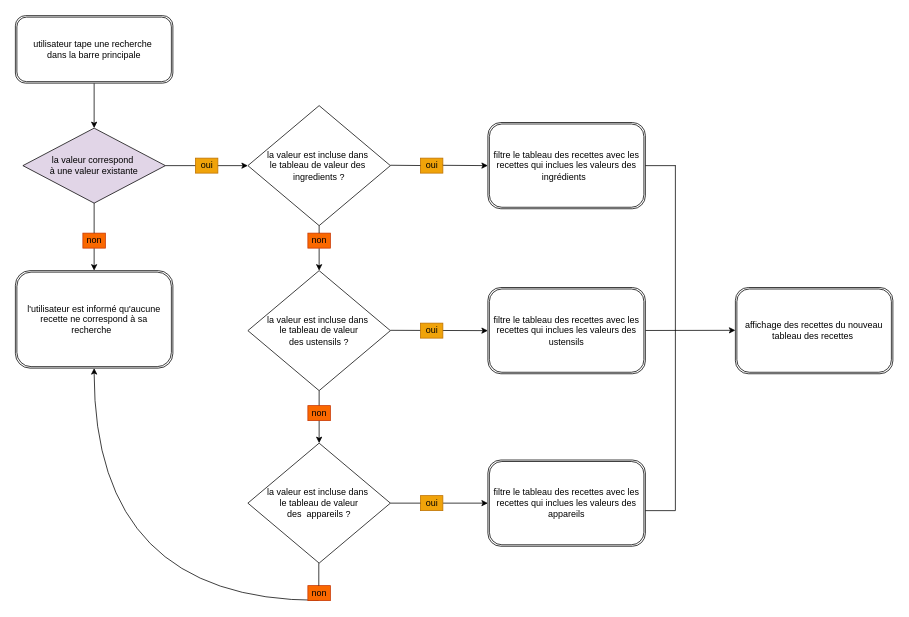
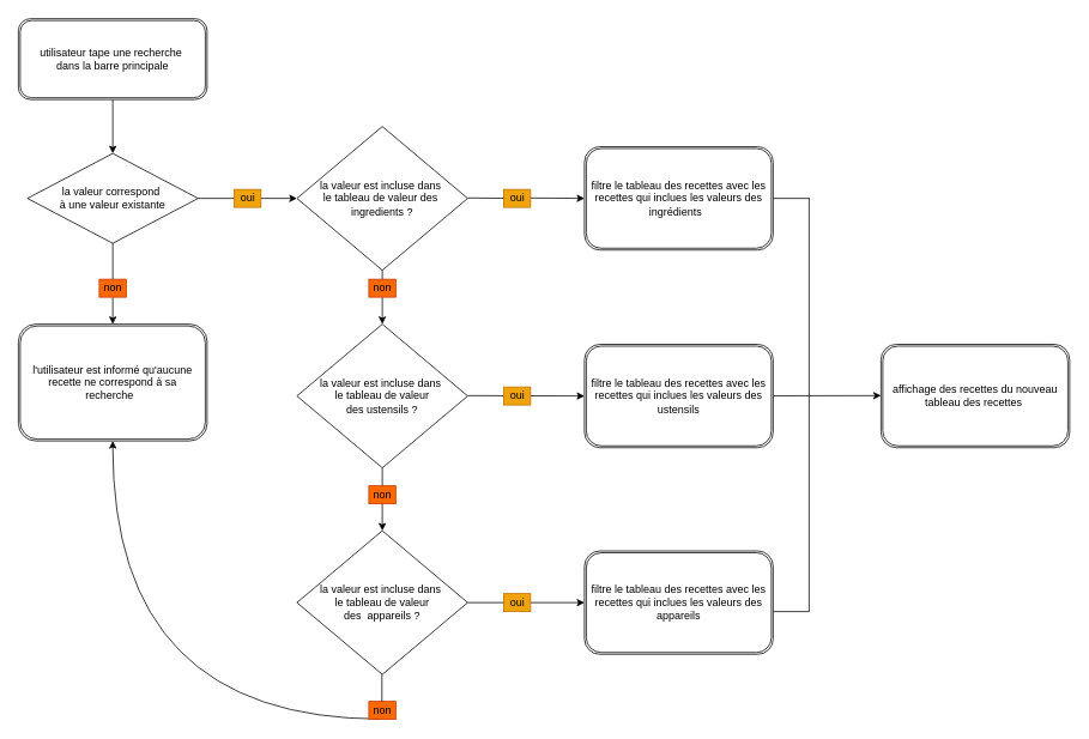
  <mxCell id="0" />
  <mxCell id="1" parent="0" />
  <mxCell id="2" style="edgeStyle=none;html=1;exitX=0.5;exitY=1;exitDx=0;exitDy=0;entryX=0.5;entryY=0;entryDx=0;entryDy=0;" parent="1" source="3" target="6" edge="1"><mxGeometry relative="1" as="geometry" /></mxCell>
  <mxCell id="3" value="utilisateur tape une recherche&amp;nbsp; &lt;br&gt;dans la barre principale" style="shape=ext;double=1;rounded=1;whiteSpace=wrap;html=1;" parent="1" vertex="1"><mxGeometry x="20" y="20" width="210" height="90" as="geometry" /></mxCell>
  <mxCell id="4" style="edgeStyle=none;html=1;" parent="1" source="6" edge="1"><mxGeometry relative="1" as="geometry"><mxPoint x="330" y="220" as="targetPoint" /><Array as="points"><mxPoint x="280" y="220" /></Array></mxGeometry></mxCell>
  <mxCell id="5" style="edgeStyle=none;html=1;startArrow=none;entryX=0.5;entryY=0;entryDx=0;entryDy=0;" parent="1" source="11" edge="1" target="15"><mxGeometry relative="1" as="geometry"><mxPoint x="125" y="350" as="targetPoint" /></mxGeometry></mxCell>
- <mxCell id="6" value="la valeur correspond&amp;nbsp;&lt;br&gt;à une valeur existante" style="rhombus;whiteSpace=wrap;html=1;rotation=0;fillColor=#e1d5e7;" parent="1" vertex="1"><mxGeometry x="30" y="170" width="190" height="100" as="geometry" /></mxCell>
+ <mxCell id="6" value="la valeur correspond&amp;nbsp;&lt;br&gt;à une valeur existante" style="rhombus;whiteSpace=wrap;html=1;rotation=0;" parent="1" vertex="1"><mxGeometry x="30" y="170" width="190" height="100" as="geometry" /></mxCell>
  <mxCell id="7" value="oui" style="text;html=1;align=center;verticalAlign=middle;resizable=0;points=[];autosize=1;strokeColor=#BD7000;fillColor=#f0a30a;sketch=0;shadow=0;fontColor=#000000;" parent="1" vertex="1"><mxGeometry x="260" y="210" width="30" height="20" as="geometry" /></mxCell>
  <mxCell id="8" style="edgeStyle=none;html=1;entryX=0.5;entryY=0;entryDx=0;entryDy=0;startArrow=none;" edge="1" parent="1" source="31" target="28"><mxGeometry relative="1" as="geometry" /></mxCell>
  <mxCell id="9" value="la valeur est incluse dans&amp;nbsp;&lt;br&gt;le tableau de valeur des&amp;nbsp; ingredients ?" style="rhombus;whiteSpace=wrap;html=1;rotation=0;" parent="1" vertex="1"><mxGeometry x="330" y="140" width="190" height="160" as="geometry" /></mxCell>
  <mxCell id="10" style="edgeStyle=orthogonalEdgeStyle;html=1;endSize=6;targetPerimeterSpacing=0;strokeColor=default;strokeWidth=1;curved=1;startArrow=none;exitX=0.474;exitY=0.981;exitDx=0;exitDy=0;exitPerimeter=0;entryX=0.5;entryY=1;entryDx=0;entryDy=0;" parent="1" source="13" target="15" edge="1"><mxGeometry relative="1" as="geometry"><mxPoint x="120" y="560" as="targetPoint" /><Array as="points"><mxPoint x="125" y="800" /></Array></mxGeometry></mxCell>
  <mxCell id="11" value="non" style="text;html=1;align=center;verticalAlign=middle;resizable=0;points=[];autosize=1;strokeColor=#C73500;fillColor=#fa6800;sketch=0;shadow=0;fontColor=#000000;" parent="1" vertex="1"><mxGeometry x="110" y="310" width="30" height="20" as="geometry" /></mxCell>
  <mxCell id="12" value="" style="edgeStyle=none;html=1;endArrow=none;" parent="1" source="6" target="11" edge="1"><mxGeometry relative="1" as="geometry"><mxPoint x="125" y="350" as="targetPoint" /><mxPoint x="125" y="270" as="sourcePoint" /></mxGeometry></mxCell>
  <mxCell id="13" value="non" style="text;html=1;align=center;verticalAlign=middle;resizable=0;points=[];autosize=1;strokeColor=#C73500;fillColor=#fa6800;sketch=0;shadow=0;fontColor=#000000;" parent="1" vertex="1"><mxGeometry x="410" y="780" width="30" height="20" as="geometry" /></mxCell>
  <mxCell id="14" value="" style="edgeStyle=none;html=1;entryX=0.5;entryY=0;entryDx=0;entryDy=0;endArrow=none;" parent="1" edge="1"><mxGeometry relative="1" as="geometry"><mxPoint x="424.58" y="750" as="sourcePoint" /><mxPoint x="424.58" y="780" as="targetPoint" /></mxGeometry></mxCell>
  <mxCell id="15" value="l'utilisateur est informé qu'aucune recette ne correspond à sa recherche&amp;nbsp;&amp;nbsp;" style="shape=ext;double=1;rounded=1;whiteSpace=wrap;html=1;" parent="1" vertex="1"><mxGeometry x="20" y="360" width="210" height="130" as="geometry" /></mxCell>
  <mxCell id="16" style="edgeStyle=none;html=1;startArrow=none;entryX=0;entryY=0.5;entryDx=0;entryDy=0;" parent="1" edge="1" target="36" source="33"><mxGeometry relative="1" as="geometry"><mxPoint x="630" y="219.5" as="targetPoint" /><mxPoint x="520" y="219.5" as="sourcePoint" /><Array as="points"><mxPoint x="580" y="219.5" /></Array></mxGeometry></mxCell>
  <mxCell id="17" style="edgeStyle=none;html=1;entryX=0;entryY=0.5;entryDx=0;entryDy=0;" parent="1" edge="1"><mxGeometry relative="1" as="geometry"><mxPoint x="650" y="440" as="targetPoint" /><mxPoint x="520" y="439.6" as="sourcePoint" /><Array as="points" /></mxGeometry></mxCell>
  <mxCell id="18" style="edgeStyle=none;html=1;startArrow=none;" parent="1" source="20" edge="1" target="23"><mxGeometry relative="1" as="geometry"><mxPoint x="630" y="670" as="targetPoint" /><mxPoint x="520" y="579.5" as="sourcePoint" /><Array as="points" /></mxGeometry></mxCell>
  <mxCell id="19" value="oui" style="text;html=1;align=center;verticalAlign=middle;resizable=0;points=[];autosize=1;strokeColor=#BD7000;fillColor=#f0a30a;sketch=0;shadow=0;fontColor=#000000;" parent="1" vertex="1"><mxGeometry x="560" y="430" width="30" height="20" as="geometry" /></mxCell>
  <mxCell id="20" value="oui" style="text;html=1;align=center;verticalAlign=middle;resizable=0;points=[];autosize=1;strokeColor=#BD7000;fillColor=#f0a30a;sketch=0;shadow=0;fontColor=#000000;" parent="1" vertex="1"><mxGeometry x="560" y="660" width="30" height="20" as="geometry" /></mxCell>
  <mxCell id="21" value="" style="edgeStyle=none;html=1;endArrow=none;exitX=1;exitY=0.5;exitDx=0;exitDy=0;" parent="1" target="20" edge="1" source="29"><mxGeometry relative="1" as="geometry"><mxPoint x="630" y="579.5" as="targetPoint" /><mxPoint x="520" y="579.5" as="sourcePoint" /><Array as="points" /></mxGeometry></mxCell>
  <mxCell id="22" style="edgeStyle=none;rounded=0;html=1;exitX=1;exitY=0.5;exitDx=0;exitDy=0;endSize=0;sourcePerimeterSpacing=0;targetPerimeterSpacing=0;strokeColor=default;strokeWidth=1;startSize=6;endArrow=none;endFill=0;" parent="1" edge="1"><mxGeometry relative="1" as="geometry"><mxPoint x="900" y="220" as="targetPoint" /><mxPoint x="840" y="220" as="sourcePoint" /></mxGeometry></mxCell>
  <mxCell id="23" value="filtre le tableau des recettes avec les recettes qui inclues les valeurs des appareils" style="shape=ext;double=1;rounded=1;whiteSpace=wrap;html=1;" parent="1" vertex="1"><mxGeometry x="650" y="612.5" width="210" height="115" as="geometry" /></mxCell>
  <mxCell id="24" style="edgeStyle=none;rounded=0;html=1;exitX=1;exitY=0.5;exitDx=0;exitDy=0;sourcePerimeterSpacing=0;targetPerimeterSpacing=0;strokeColor=default;strokeWidth=1;jumpSize=5;endArrow=none;endFill=0;arcSize=21;" parent="1" edge="1"><mxGeometry relative="1" as="geometry"><mxPoint x="900" y="680" as="targetPoint" /><mxPoint x="860" y="680" as="sourcePoint" /></mxGeometry></mxCell>
  <mxCell id="25" style="edgeStyle=none;rounded=0;html=1;exitX=1;exitY=0.5;exitDx=0;exitDy=0;endSize=0;sourcePerimeterSpacing=0;targetPerimeterSpacing=0;strokeColor=default;strokeWidth=1;endArrow=none;endFill=0;arcSize=21;" parent="1" edge="1"><mxGeometry relative="1" as="geometry"><mxPoint x="900" y="680" as="targetPoint" /><mxPoint x="900" y="219.41" as="sourcePoint" /></mxGeometry></mxCell>
  <mxCell id="26" style="edgeStyle=none;html=1;startArrow=none;" parent="1" edge="1"><mxGeometry relative="1" as="geometry"><mxPoint x="980" y="439.6" as="targetPoint" /><mxPoint x="860" y="439.795" as="sourcePoint" /><Array as="points" /></mxGeometry></mxCell>
  <mxCell id="27" style="edgeStyle=none;html=1;entryX=0.5;entryY=0;entryDx=0;entryDy=0;" edge="1" parent="1" source="28" target="29"><mxGeometry relative="1" as="geometry" /></mxCell>
  <mxCell id="28" value="la valeur est incluse dans&amp;nbsp;&lt;br&gt;le tableau de valeur &lt;br&gt;des ustensils ?" style="rhombus;whiteSpace=wrap;html=1;rotation=0;" vertex="1" parent="1"><mxGeometry x="330" y="360" width="190" height="160" as="geometry" /></mxCell>
  <mxCell id="29" value="la valeur est incluse dans&amp;nbsp;&lt;br&gt;le tableau de valeur &lt;br&gt;des&amp;nbsp; appareils ?" style="rhombus;whiteSpace=wrap;html=1;rotation=0;" vertex="1" parent="1"><mxGeometry x="330" y="590" width="190" height="160" as="geometry" /></mxCell>
  <mxCell id="30" value="non" style="text;html=1;align=center;verticalAlign=middle;resizable=0;points=[];autosize=1;strokeColor=#C73500;fillColor=#fa6800;sketch=0;shadow=0;fontColor=#000000;" vertex="1" parent="1"><mxGeometry x="410" y="540" width="30" height="20" as="geometry" /></mxCell>
  <mxCell id="31" value="non" style="text;html=1;align=center;verticalAlign=middle;resizable=0;points=[];autosize=1;strokeColor=#C73500;fillColor=#fa6800;sketch=0;shadow=0;fontColor=#000000;" vertex="1" parent="1"><mxGeometry x="410" y="310" width="30" height="20" as="geometry" /></mxCell>
  <mxCell id="32" value="" style="edgeStyle=none;html=1;entryX=0.5;entryY=0;entryDx=0;entryDy=0;endArrow=none;" edge="1" parent="1" source="9" target="31"><mxGeometry relative="1" as="geometry"><mxPoint x="425" y="300" as="sourcePoint" /><mxPoint x="425" y="360" as="targetPoint" /></mxGeometry></mxCell>
  <mxCell id="33" value="oui" style="text;html=1;align=center;verticalAlign=middle;resizable=0;points=[];autosize=1;strokeColor=#BD7000;fillColor=#f0a30a;sketch=0;shadow=0;fontColor=#000000;" parent="1" vertex="1"><mxGeometry x="560" y="210" width="30" height="20" as="geometry" /></mxCell>
  <mxCell id="34" value="" style="edgeStyle=none;html=1;endArrow=none;" edge="1" parent="1" target="33"><mxGeometry relative="1" as="geometry"><mxPoint x="630" y="219.5" as="targetPoint" /><mxPoint x="520" y="219.5" as="sourcePoint" /><Array as="points" /></mxGeometry></mxCell>
  <mxCell id="35" value="filtre le tableau des recettes avec les recettes qui inclues les valeurs des ustensils" style="shape=ext;double=1;rounded=1;whiteSpace=wrap;html=1;" vertex="1" parent="1"><mxGeometry x="650" y="382.5" width="210" height="115" as="geometry" /></mxCell>
  <mxCell id="36" value="filtre le tableau des recettes avec les recettes qui inclues les valeurs des ingrédients&amp;nbsp;&amp;nbsp;" style="shape=ext;double=1;rounded=1;whiteSpace=wrap;html=1;" vertex="1" parent="1"><mxGeometry x="650" y="162.5" width="210" height="115" as="geometry" /></mxCell>
  <mxCell id="37" value="affichage des recettes du nouveau tableau des recettes&amp;nbsp;" style="shape=ext;double=1;rounded=1;whiteSpace=wrap;html=1;" vertex="1" parent="1"><mxGeometry x="980" y="382.5" width="210" height="115" as="geometry" /></mxCell>
